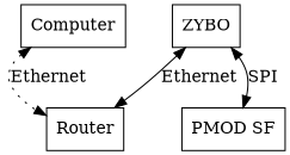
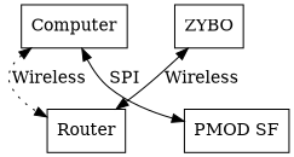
  strict digraph {
    node [shape=box]
    edge [dir=both]
    Computer
    Router
    ZYBO
    n4 [label="PMOD SF"]
-   Computer -> Router [label=Ethernet style=dotted]
-   ZYBO -> Router [label=Ethernet]
-   ZYBO -> n4 [label=SPI]
+   Computer -> Router [label=Wireless style=dotted]
+   ZYBO -> Router [label=Wireless]
+   Computer -> n4 [label=SPI]
  }
